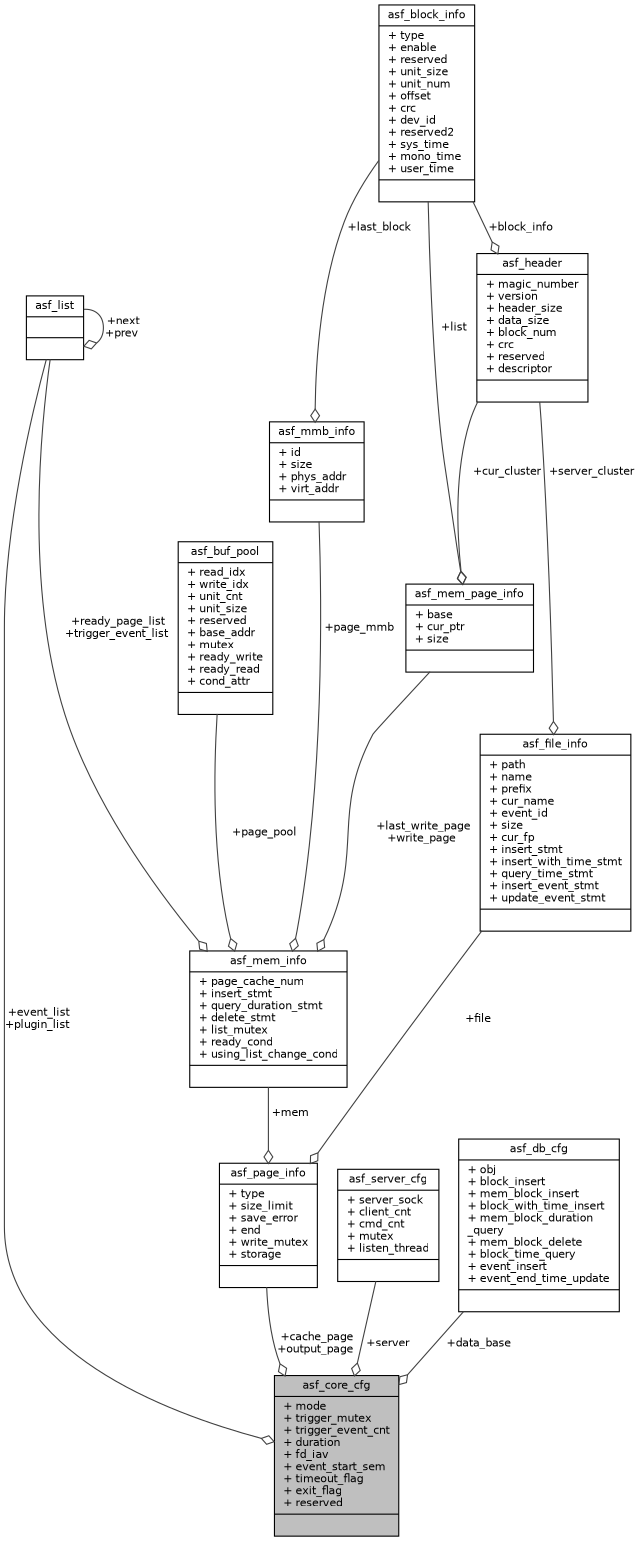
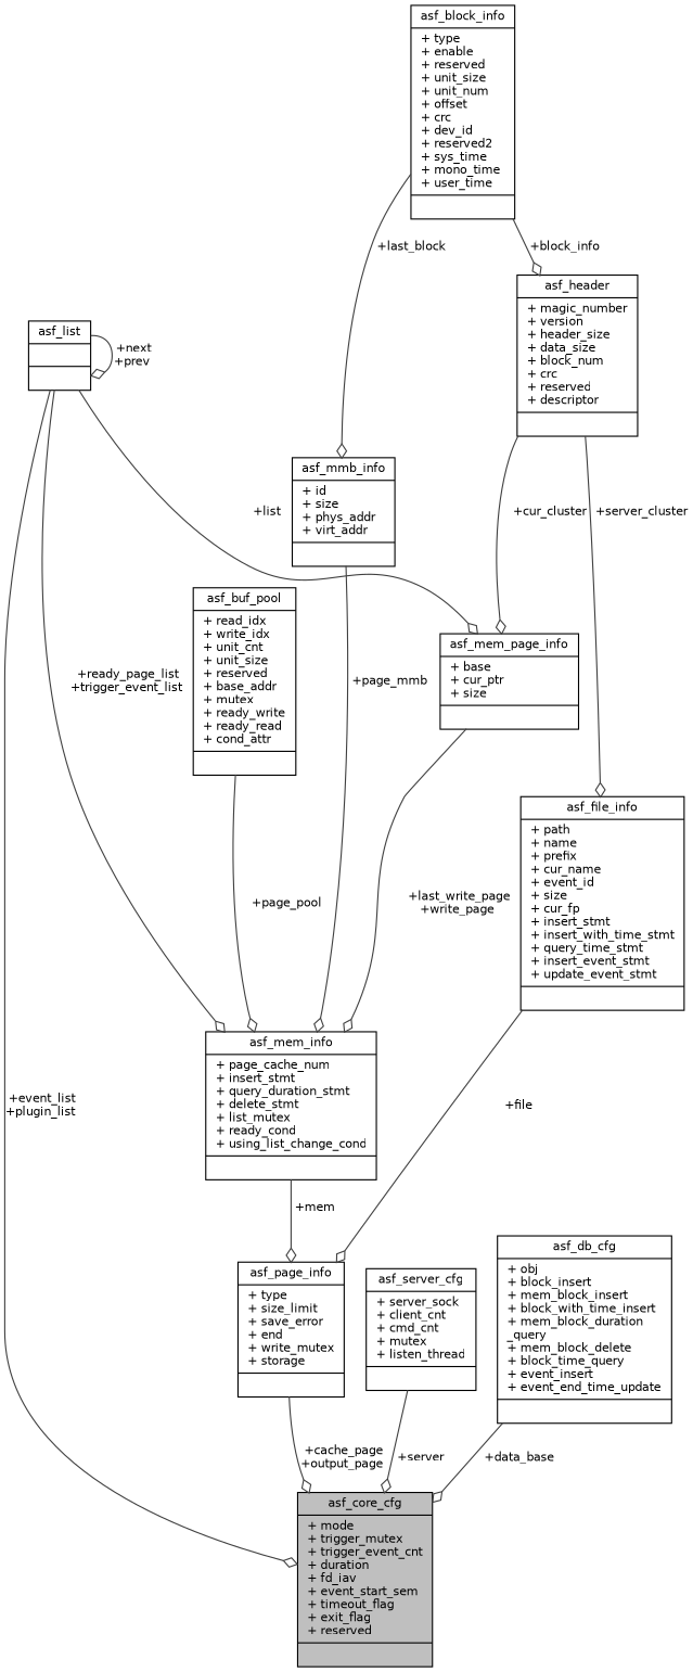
  digraph {
    node [color=black fontname=Helvetica fontsize=10 shape=record]
    edge [arrowhead=odiamond color=grey25 fontname=Helvetica fontsize=10 labelfontname=Helvetica labelfontsize=10 style=solid]
    n1 [fillcolor=grey75 fontcolor=black height=0.2 label="{asf_core_cfg\n|+ mode\l+ trigger_mutex\l+ trigger_event_cnt\l+ duration\l+ fd_iav\l+ event_start_sem\l+ timeout_flag\l+ exit_flag\l+ reserved\l|}" style=filled width=0.4]
    n2 [height=0.2 label="{asf_list\n||}" width=0.4]
    n3 [height=0.2 label="{asf_mem_info\n|+ page_cache_num\l+ insert_stmt\l+ query_duration_stmt\l+ delete_stmt\l+ list_mutex\l+ ready_cond\l+ using_list_change_cond\l|}" width=0.4]
    n4 [height=0.2 label="{asf_mem_page_info\n|+ base\l+ cur_ptr\l+ size\l|}" width=0.4]
    n5 [height=0.2 label="{asf_page_info\n|+ type\l+ size_limit\l+ save_error\l+ end\l+ write_mutex\l+ storage\l|}" width=0.4]
    n6 [height=0.2 label="{asf_file_info\n|+ path\l+ name\l+ prefix\l+ cur_name\l+ event_id\l+ size\l+ cur_fp\l+ insert_stmt\l+ insert_with_time_stmt\l+ query_time_stmt\l+ insert_event_stmt\l+ update_event_stmt\l|}" width=0.4]
    n7 [height=0.2 label="{asf_block_info\n|+ type\l+ enable\l+ reserved\l+ unit_size\l+ unit_num\l+ offset\l+ crc\l+ dev_id\l+ reserved2\l+ sys_time\l+ mono_time\l+ user_time\l|}" width=0.4]
    n8 [height=0.2 label="{asf_header\n|+ magic_number\l+ version\l+ header_size\l+ data_size\l+ block_num\l+ crc\l+ reserved\l+ descriptor\l|}" width=0.4]
    n9 [height=0.2 label="{asf_mmb_info\n|+ id\l+ size\l+ phys_addr\l+ virt_addr\l|}" width=0.4]
    n10 [height=0.2 label="{asf_buf_pool\n|+ read_idx\l+ write_idx\l+ unit_cnt\l+ unit_size\l+ reserved\l+ base_addr\l+ mutex\l+ ready_write\l+ ready_read\l+ cond_attr\l|}" width=0.4]
    n11 [height=0.2 label="{asf_server_cfg\n|+ server_sock\l+ client_cnt\l+ cmd_cnt\l+ mutex\l+ listen_thread\l|}" width=0.4]
    n12 [height=0.2 label="{asf_db_cfg\n|+ obj\l+ block_insert\l+ mem_block_insert\l+ block_with_time_insert\l+ mem_block_duration\l_query\l+ mem_block_delete\l+ block_time_query\l+ event_insert\l+ event_end_time_update\l|}" width=0.4]
    n2 -> n1 [label=" +event_list\n+plugin_list"]
    n2 -> n2 [label=" +next\n+prev"]
    n2 -> n3 [label=" +ready_page_list\n+trigger_event_list"]
-   n7 -> n4 [label=" +list"]
+   n2 -> n4 [label=" +list"]
    n3 -> n5 [label=" +mem"]
    n4 -> n3 [label=" +last_write_page\n+write_page"]
    n5 -> n1 [label=" +cache_page\n+output_page"]
    n6 -> n5 [label=" +file"]
    n7 -> n8 [label=" +block_info"]
    n7 -> n9 [label=" +last_block"]
    n8 -> n4 [label=" +cur_cluster"]
    n8 -> n6 [label=" +server_cluster"]
    n9 -> n3 [label=" +page_mmb"]
    n10 -> n3 [label=" +page_pool"]
    n11 -> n1 [label=" +server"]
    n12 -> n1 [label=" +data_base"]
  }
